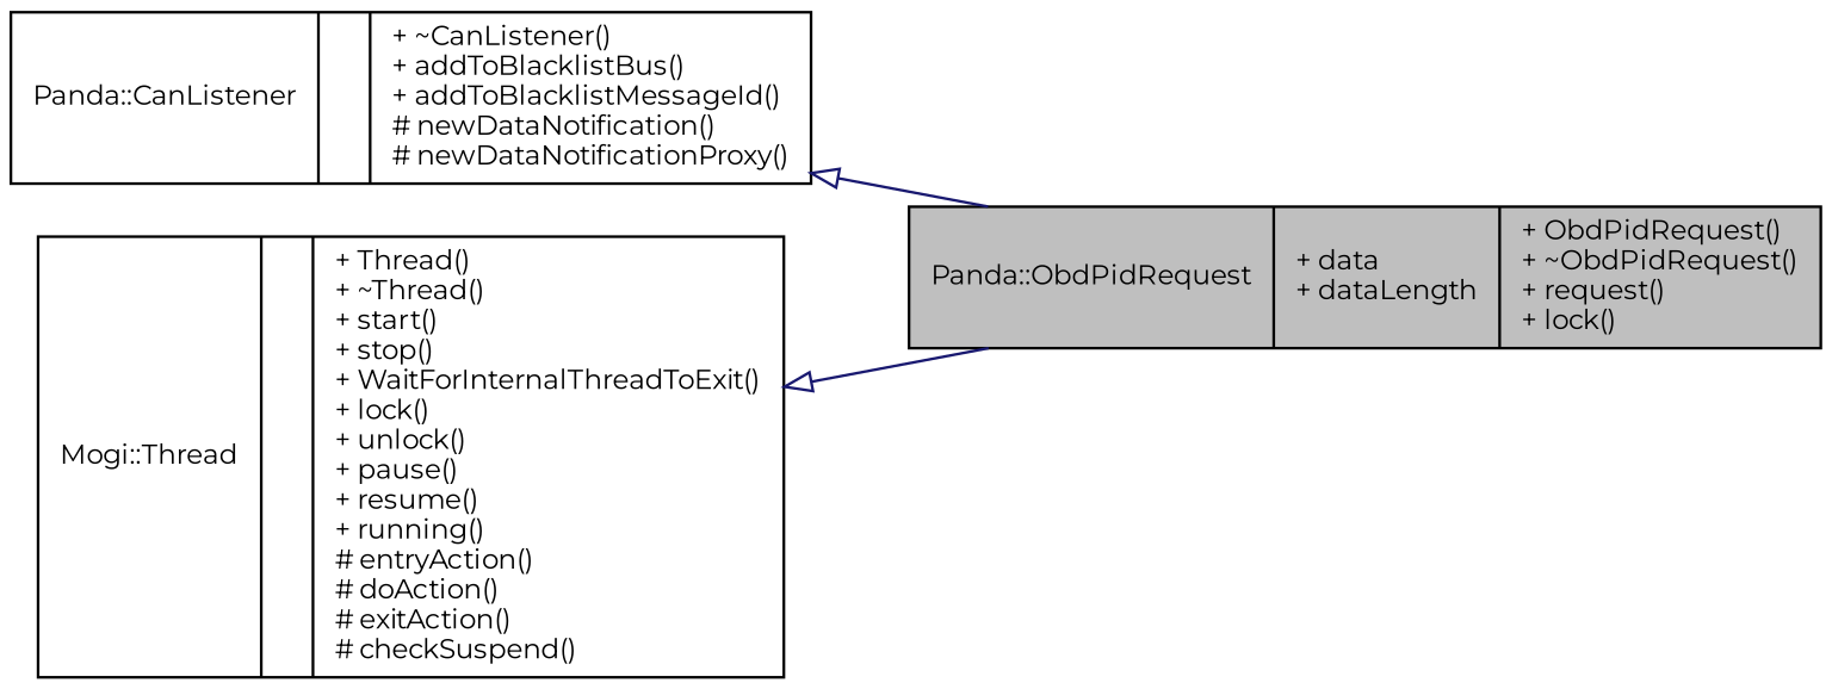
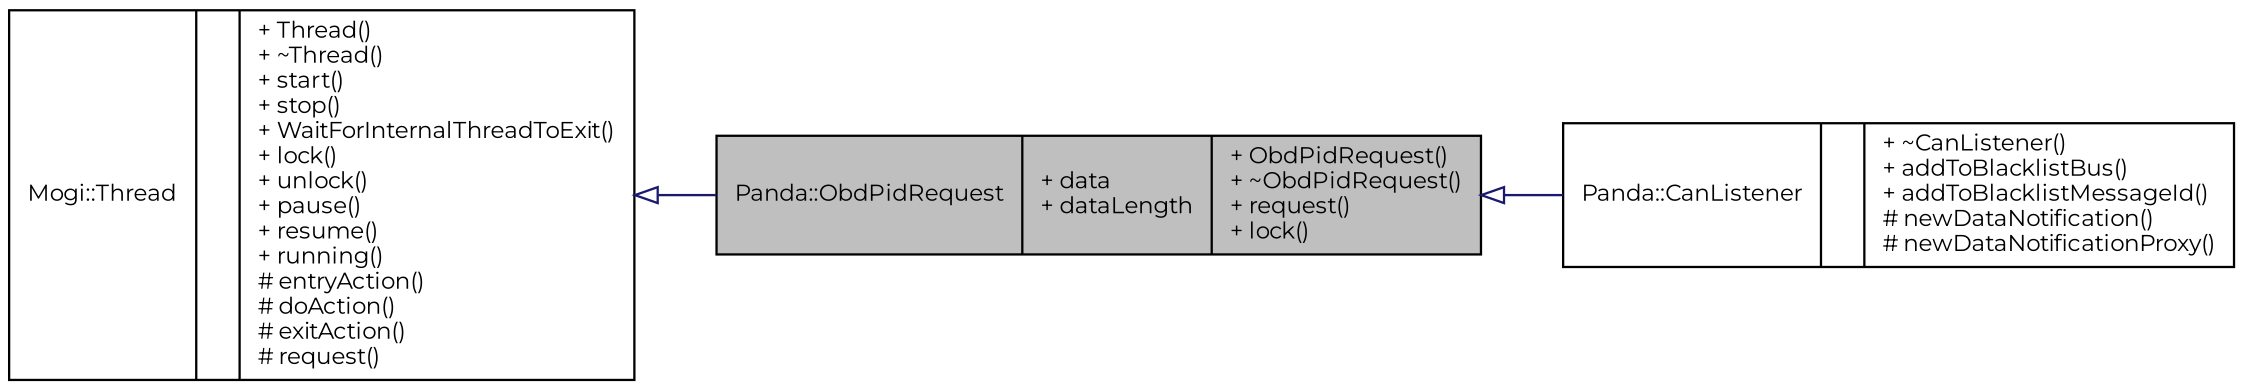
  digraph {
    fontname=Montserrat
    rankdir=LR
    node [color=black fillcolor=white fontname=Montserrat fontsize=10 shape=record style=filled]
    edge [arrowtail=onormal color=midnightblue dir=back fontname=Montserrat fontsize=10 labelfontname=Helvetica labelfontsize=10 style=solid]
    n1 [fillcolor=grey75 fontcolor=black height=0.2 label="{Panda::ObdPidRequest\n|+ data\l+ dataLength\l|+ ObdPidRequest()\l+ ~ObdPidRequest()\l+ request()\l+ lock()\l}" width=0.4]
    n2 [height=0.2 label="{Panda::CanListener\n||+ ~CanListener()\l+ addToBlacklistBus()\l+ addToBlacklistMessageId()\l# newDataNotification()\l# newDataNotificationProxy()\l}" width=0.4]
-   n3 [height=0.2 label="{Mogi::Thread\n||+ Thread()\l+ ~Thread()\l+ start()\l+ stop()\l+ WaitForInternalThreadToExit()\l+ lock()\l+ unlock()\l+ pause()\l+ resume()\l+ running()\l# entryAction()\l# doAction()\l# exitAction()\l# checkSuspend()\l}" width=0.4]
-   n2 -> n1
+   n3 [height=0.2 label="{Mogi::Thread\n||+ Thread()\l+ ~Thread()\l+ start()\l+ stop()\l+ WaitForInternalThreadToExit()\l+ lock()\l+ unlock()\l+ pause()\l+ resume()\l+ running()\l# entryAction()\l# doAction()\l# exitAction()\l# request()\l}" width=0.4]
+   n1 -> n2
    n3 -> n1
  }
